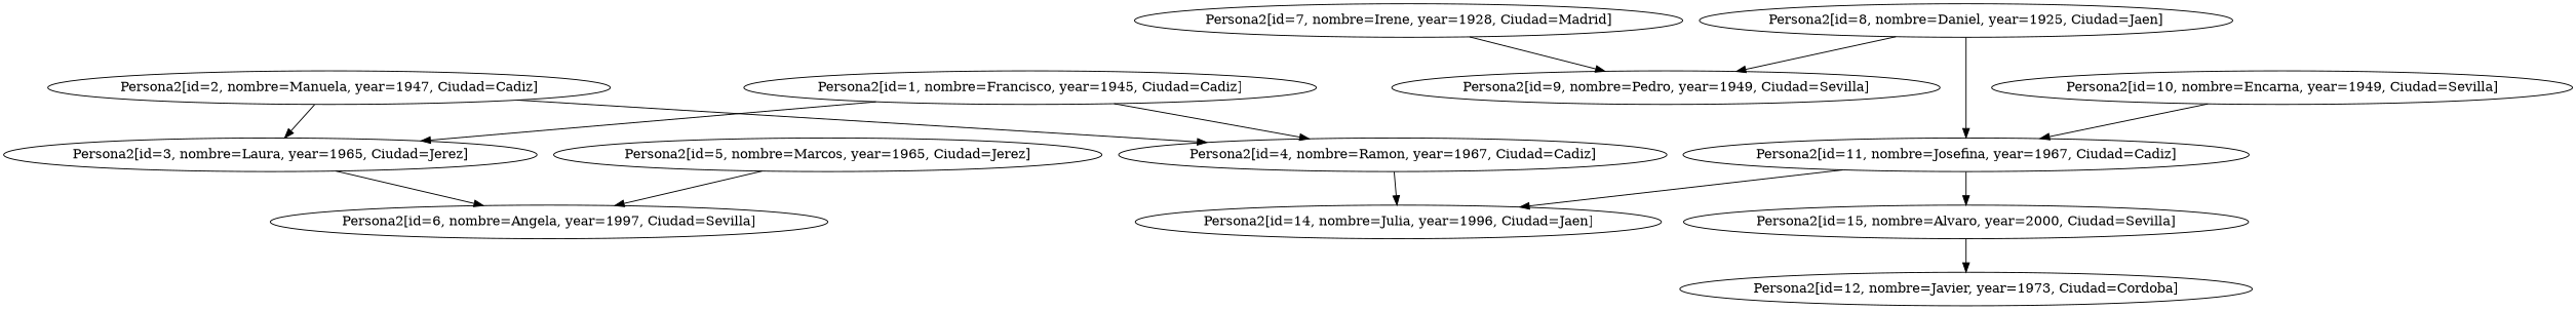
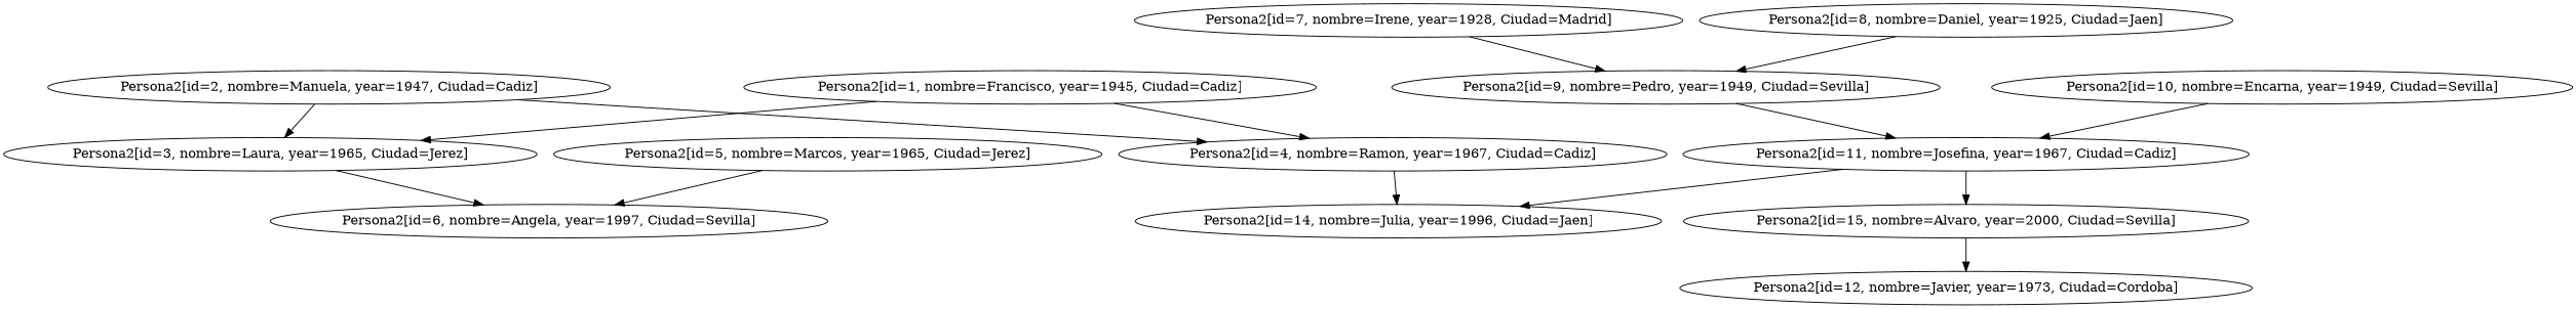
  strict digraph {
    n1 [label="Persona2[id=1, nombre=Francisco, year=1945, Ciudad=Cadiz]"]
    n2 [label="Persona2[id=3, nombre=Laura, year=1965, Ciudad=Jerez]"]
    n3 [label="Persona2[id=4, nombre=Ramon, year=1967, Ciudad=Cadiz]"]
    n4 [label="Persona2[id=6, nombre=Angela, year=1997, Ciudad=Sevilla]"]
    n5 [label="Persona2[id=14, nombre=Julia, year=1996, Ciudad=Jaen]"]
    n6 [label="Persona2[id=2, nombre=Manuela, year=1947, Ciudad=Cadiz]"]
    n7 [label="Persona2[id=5, nombre=Marcos, year=1965, Ciudad=Jerez]"]
    n8 [label="Persona2[id=7, nombre=Irene, year=1928, Ciudad=Madrid]"]
    n9 [label="Persona2[id=9, nombre=Pedro, year=1949, Ciudad=Sevilla]"]
    n10 [label="Persona2[id=11, nombre=Josefina, year=1967, Ciudad=Cadiz]"]
    n11 [label="Persona2[id=8, nombre=Daniel, year=1925, Ciudad=Jaen]"]
    n12 [label="Persona2[id=15, nombre=Alvaro, year=2000, Ciudad=Sevilla]"]
    n13 [label="Persona2[id=10, nombre=Encarna, year=1949, Ciudad=Sevilla]"]
    n14 [label="Persona2[id=12, nombre=Javier, year=1973, Ciudad=Cordoba]"]
    n1 -> n2
    n1 -> n3
    n2 -> n4
    n3 -> n5
    n6 -> n2
    n6 -> n3
    n7 -> n4
    n8 -> n9
-   n11 -> n10
+   n9 -> n10
    n10 -> n5
    n10 -> n12
    n11 -> n9
    n12 -> n14
    n13 -> n10
  }
